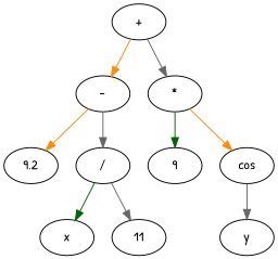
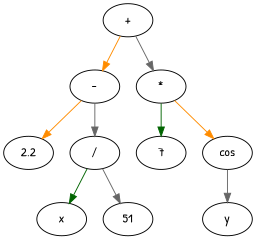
  digraph {
    fontname="Patrick Hand"
    node [fontname="Patrick Hand"]
    edge [color=gray40 fontname="Patrick Hand"]
    "+"
    "-"
    "*"
-   2.2 [label=9.2]
+   2.2
    "/"
-   7 [label=9]
+   7
    cos
    x
-   11
+   11 [label=51]
    y
    "+" -> "-" [color=darkorange]
    "+" -> "*"
    "-" -> 2.2 [color=darkorange]
    "-" -> "/"
    "*" -> 7 [color=darkgreen]
    "*" -> cos [color=darkorange]
    "/" -> x [color=darkgreen]
    "/" -> 11
    cos -> y
  }
